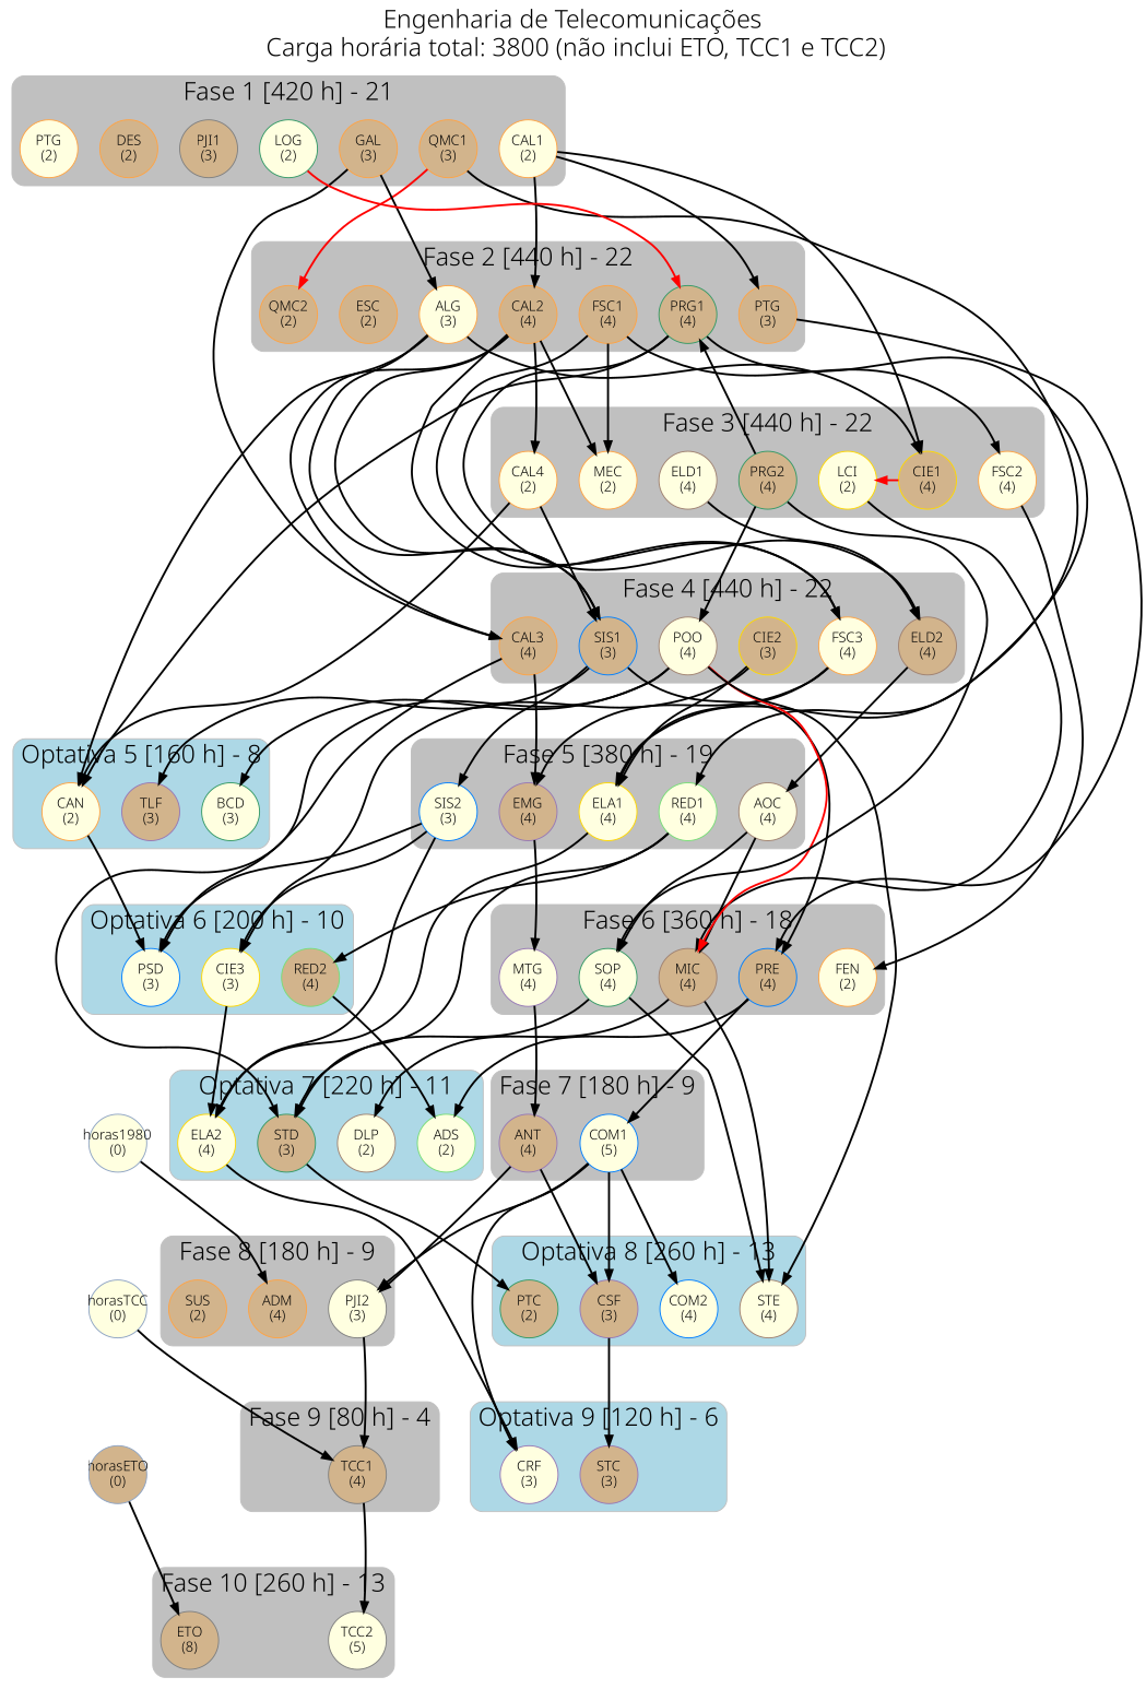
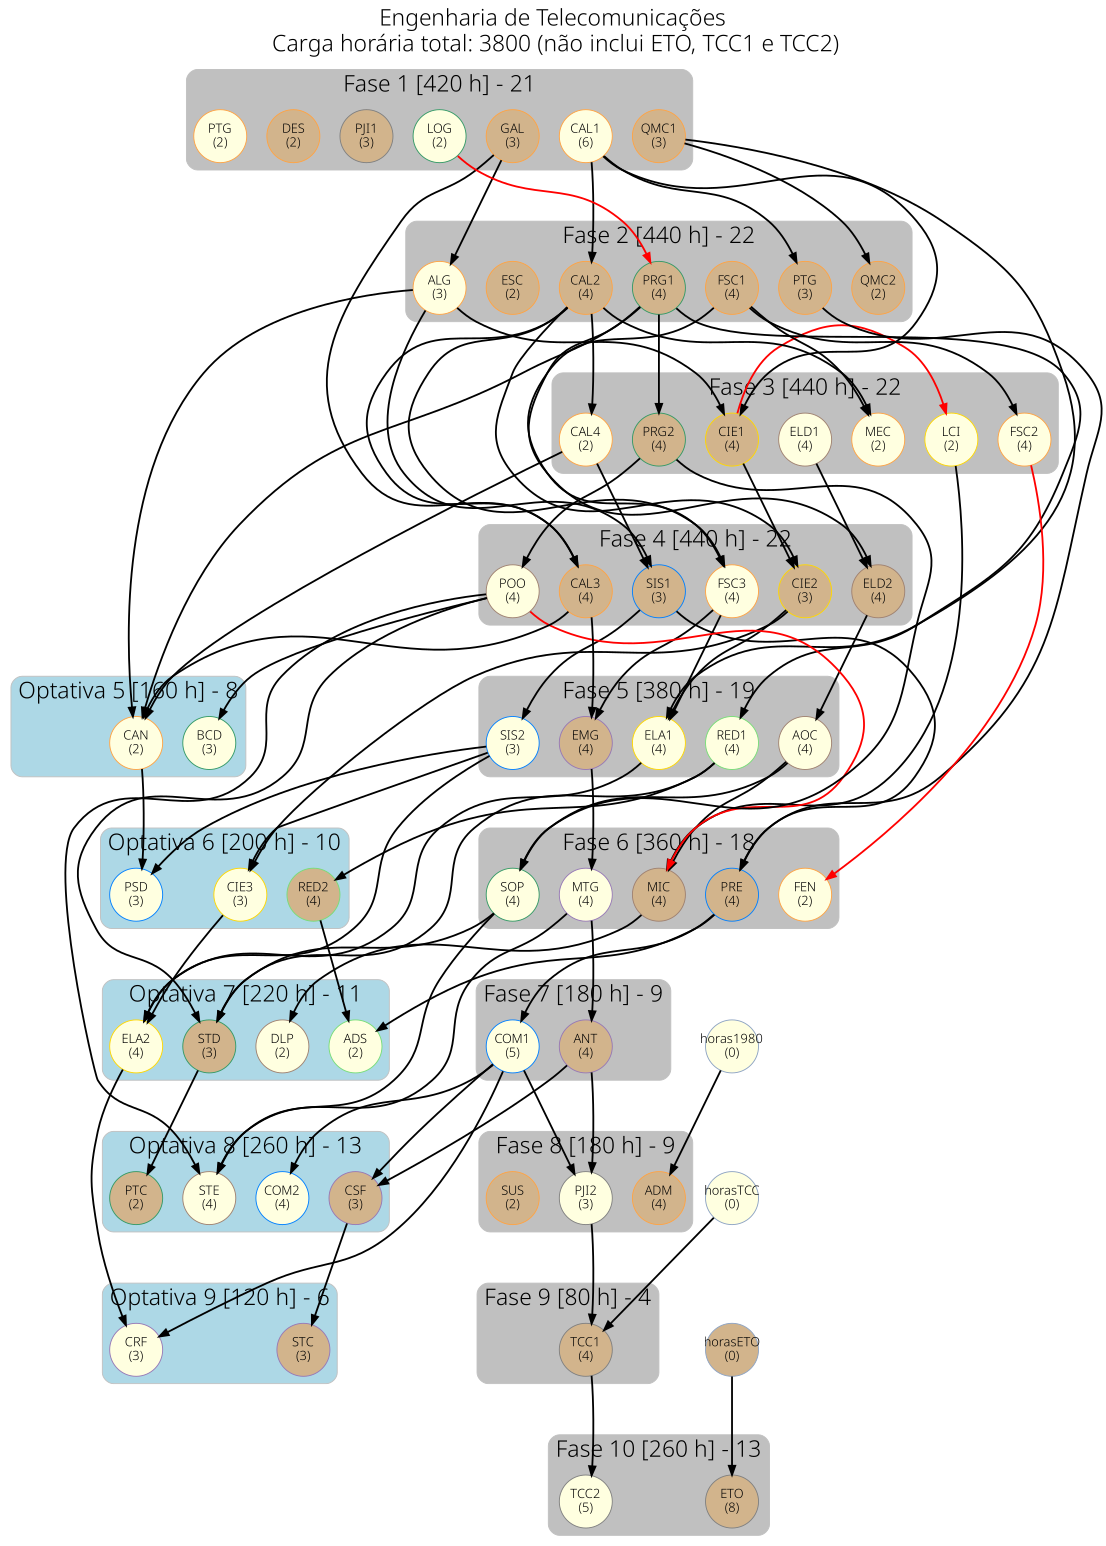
  digraph {
    fontcolor="#000000"
    fontname="helvetica Neue Ultra Light"
    fontsize=25
    label="Engenharia de Telecomunicações\n Carga horária total: 3800 (não inclui ETO, TCC1 e TCC2)"
    labelloc=t
    nodesep=0.3
    ranksep=1.5
    node [ch=80 color="#FFA343" fillcolor=lightyellow fixedsize=true fontname="helvetica Neue Ultra Light bold" labelloc=c shape=circle style=filled]
    edge [color="#000000" fontname="helvetica Neue Ultra Light" penwidth=2]
    n1 [ch=60 label="ALG\n(3)" width=.8]
-   n2 [ch=120 label="CAL1\n(2)" width=.8]
+   n2 [ch=120 label="CAL1\n(6)" width=.8]
    n3 [color="#FFD700" fillcolor=tan label="CIE1\n(4)" width=.8]
    n4 [fillcolor=tan label="CAL2\n(4)" width=.8]
    n5 [ch=60 color="#FFD700" fillcolor=tan label="CIE2\n(3)" width=.8]
    n6 [ch=60 color="#007FFF" label="SIS2\n(3)" width=.8]
    n7 [label="FSC3\n(4)" width=.8]
    n8 [ch=40 color="#FFD700" label="LCI\n(2)" width=.8]
    n9 [ch=60 fillcolor=tan label="QMC1\n(3)" width=.8]
    n10 [ch=60 color="#FFD700" label="CIE3\n(3)" width=.8]
    n11 [color="#FFD700" label="ELA1\n(4)" width=.8]
    n12 [color="#007FFF" fillcolor=tan label="PRE\n(4)" width=.8]
    n13 [ch=100 color="#007FFF" label="COM1\n(5)" width=.8]
    n14 [ch=60 fillcolor=tan label="PTG\n(3)" width=.8]
    n15 [ch=60 color="#007FFF" fillcolor=tan label="SIS1\n(3)" width=.8]
    n16 [ch=40 label="CAL4\n(2)" width=.8]
    n17 [color="#8da3c3" fillcolor=tan label="horasETO\n(0)" width=.8 ch=""]
    n18 [color="#9678B6" fillcolor=tan label="ANT\n(4)" width=.8]
    n19 [color="#8da3c3" label="horasTCC\n(0)" width=.8 ch=""]
    n20 [ch=60 color="#808080" label="PJI2\n(3)" width=.8]
    n21 [color="#808080" fillcolor=tan label="TCC1\n(4)" width=.8]
    n22 [color="#8da3c3" label="horas1980\n(0)" width=.8 ch=""]
    n23 [ch=60 fillcolor=tan label="GAL\n(3)" width=.8]
    n24 [color="#339966" fillcolor=tan label="PRG1\n(4)" width=.8]
    n25 [label="FSC2\n(4)" width=.8]
    n26 [fillcolor=tan label="FSC1\n(4)" width=.8]
    n27 [color="#9F8170" fillcolor=tan label="ELD2\n(4)" width=.8]
    n28 [color="#9F8170" fillcolor=tan label="MIC\n(4)" width=.8]
    n29 [color="#9F8170" label="ELD1\n(4)" width=.8]
    n30 [color="#9F8170" label="AOC\n(4)" width=.8]
    n31 [color="#9F8170" label="POO\n(4)" width=.8]
    n32 [color="#339966" label="SOP\n(4)" width=.8]
    n33 [color="#9678B6" label="MTG\n(4)" width=.8]
    n34 [color="#FFD700" label="ELA2\n(4)" width=.8]
    n35 [fillcolor=tan label="CAL3\n(4)" width=.8]
    n36 [color="#9678B6" fillcolor=tan label="EMG\n(4)" width=.8]
    n37 [ch=60 color="#9678B6" fillcolor=tan label="CSF\n(3)" width=.8]
    n38 [color="#77DD77" fillcolor=tan label="RED2\n(4)" width=.8]
    n39 [color="#77DD77" label="RED1\n(4)" width=.8]
    n40 [color="#339966" fillcolor=tan label="PRG2\n(4)" width=.8]
    n41 [ch=40 color="#339966" label="LOG\n(2)" width=.8]
    n42 [ch=40 color="#339966" fillcolor=tan label="PTC\n(2)" width=.8]
    n43 [ch=60 color="#9678B6" label="CRF\n(3)" width=.8]
    n44 [ch=60 color="#007FFF" label="PSD\n(3)" width=.8]
    n45 [ch=40 label="CAN\n(2)" width=.8]
    n46 [ch=60 color="#339966" fillcolor=tan label="STD\n(3)" width=.8]
    n47 [ch=100 color="#808080" label="TCC2\n(5)" width=.8]
    n48 [ch=60 color="#808080" fillcolor=tan label="PJI1\n(3)" width=.8]
    n49 [ch=40 fillcolor=tan label="DES\n(2)" width=.8]
    n50 [ch=40 label="PTG\n(2)" width=.8]
    n51 [ch=40 label="MEC\n(2)" width=.8]
    n52 [ch=40 fillcolor=tan label="ESC\n(2)" width=.8]
    n53 [ch=40 fillcolor=tan label="QMC2\n(2)" width=.8]
    n54 [ch=40 label="FEN\n(2)" width=.8]
    n55 [fillcolor=tan label="ADM\n(4)" width=.8]
    n56 [ch=40 fillcolor=tan label="SUS\n(2)" width=.8]
    n57 [ch=160 color="#808080" fillcolor=tan label="ETO\n(8)" width=.8]
-   n58 [ch=60 color="#9678B6" fillcolor=tan label="TLF\n(3)" width=.8]
    n59 [ch=60 color="#339966" label="BCD\n(3)" width=.8]
    n60 [ch=40 color="#9F8170" label="DLP\n(2)" width=.8]
    n61 [ch=40 color="#77DD77" label="ADS\n(2)" width=.8]
    n62 [color="#007FFF" label="COM2\n(4)" width=.8]
    n63 [color="#9F8170" label="STE\n(4)" width=.8]
    n64 [ch=60 color="#9678B6" fillcolor=tan label="STC\n(3)" width=.8]
    subgraph cluster_1 {
      bgcolor=grey
      color=grey
      label="Fase 4 [440 h] - 22"
      style=rounded
      n5
      n7
      n15
      n27
      n31
      n35
    }
    subgraph sub_2 {
      label="Engenharia de Telecomunicações [180 h] - 9"
      n1
      n2
    }
    subgraph sub_3 {
      label="Engenharia de Telecomunicações [160 h] - 8"
      n3
      n4
    }
    subgraph sub_4 {
      label="Engenharia de Telecomunicações [120 h] - 6"
      n5
      n6
    }
    subgraph sub_5 {
      label="Engenharia de Telecomunicações [240 h] - 12"
      n5
      n7
      n8
      n9
    }
    subgraph sub_6 {
      label="Engenharia de Telecomunicações [200 h] - 10"
      n6
      n10
      n11
    }
    subgraph sub_7 {
      label="Engenharia de Telecomunicações [60 h] - 3"
      n6
    }
    subgraph sub_8 {
      label="Engenharia de Telecomunicações [80 h] - 4"
      n3
    }
    subgraph sub_9 {
      label="Engenharia de Telecomunicações [80 h] - 4"
      n12
    }
    subgraph sub_10 {
      label="Engenharia de Telecomunicações [100 h] - 5"
      n13
    }
    subgraph sub_11 {
      label="Engenharia de Telecomunicações [120 h] - 6"
      n14
      n15
    }
    subgraph sub_12 {
      label="Engenharia de Telecomunicações [100 h] - 5"
      n1
      n16
    }
    subgraph sub_13 {
      label="Engenharia de Telecomunicações [60 h] - 3"
      n15
    }
    subgraph sub_14 {
      label="Engenharia de Telecomunicações [0 h] - 0"
      n17
    }
    subgraph sub_15 {
      label="Engenharia de Telecomunicações [0 h] - 0"
    }
    subgraph sub_16 {
      label="Engenharia de Telecomunicações [120 h] - 6"
      n2
    }
    subgraph sub_17 {
      label="Engenharia de Telecomunicações [180 h] - 9"
      n13
      n18
    }
    subgraph sub_18 {
      label="Engenharia de Telecomunicações [0 h] - 0"
      n19
    }
    subgraph sub_19 {
      label="Engenharia de Telecomunicações [60 h] - 3"
      n20
    }
    subgraph sub_20 {
      label="Engenharia de Telecomunicações [80 h] - 4"
      n21
    }
    subgraph sub_21 {
      label="Engenharia de Telecomunicações [0 h] - 0"
      n22
    }
    subgraph sub_22 {
      label="Engenharia de Telecomunicações [60 h] - 3"
      n23
    }
    subgraph sub_23 {
      label="Engenharia de Telecomunicações [0 h] - 0"
    }
    subgraph sub_24 {
      label="Engenharia de Telecomunicações [120 h] - 6"
      n2
    }
    subgraph sub_25 {
      label="Engenharia de Telecomunicações [140 h] - 7"
      n4
      n23
    }
    subgraph sub_26 {
      label="Engenharia de Telecomunicações [80 h] - 4"
      n4
    }
    subgraph sub_27 {
      label="Engenharia de Telecomunicações [140 h] - 7"
      n1
      n24
    }
    subgraph sub_28 {
      label="Engenharia de Telecomunicações [40 h] - 2"
      n16
    }
    subgraph sub_29 {
      label="Engenharia de Telecomunicações [0 h] - 0"
    }
    subgraph cluster_30 {
      bgcolor=lightblue
      color=grey
      label="Optativa 9 [120 h] - 6"
      style=rounded
      n43
      n64
    }
    subgraph sub_31 {
      label="Engenharia de Telecomunicações [0 h] - 0"
    }
    subgraph sub_32 {
      label="Engenharia de Telecomunicações [80 h] - 4"
      n25
    }
    subgraph sub_33 {
      label="Engenharia de Telecomunicações [0 h] - 0"
    }
    subgraph cluster_34 {
      bgcolor=lightblue
      color=grey
      label="Optativa 8 [260 h] - 13"
      style=rounded
      n37
      n42
      n62
      n63
    }
    subgraph sub_35 {
      label="Engenharia de Telecomunicações [80 h] - 4"
      n26
    }
    subgraph sub_36 {
      label="Engenharia de Telecomunicações [160 h] - 8"
      n4
      n26
    }
    subgraph sub_37 {
      label="Engenharia de Telecomunicações [0 h] - 0"
    }
    subgraph sub_38 {
      label="Engenharia de Telecomunicações [160 h] - 8"
      n4
      n26
    }
    subgraph sub_39 {
      label="Engenharia de Telecomunicações [0 h] - 0"
    }
    subgraph sub_40 {
      label="Engenharia de Telecomunicações [0 h] - 0"
    }
    subgraph cluster_41 {
      bgcolor=lightblue
      color=grey
      label="Optativa 5 [160 h] - 8"
      style=rounded
      n45
-     n58
      n59
    }
    subgraph sub_42 {
      label="Engenharia de Telecomunicações [60 h] - 3"
      n9
    }
    subgraph sub_43 {
      label="Engenharia de Telecomunicações [0 h] - 0"
    }
    subgraph sub_44 {
      label="Engenharia de Telecomunicações [80 h] - 4"
      n27
    }
    subgraph sub_45 {
      label="Engenharia de Telecomunicações [80 h] - 4"
      n28
    }
    subgraph sub_46 {
      label="Engenharia de Telecomunicações [0 h] - 0"
    }
    subgraph cluster_47 {
      bgcolor=lightblue
      color=grey
      label="Optativa 7 [220 h] - 11"
      style=rounded
      n34
      n46
      n60
      n61
    }
    subgraph sub_48 {
      label="Engenharia de Telecomunicações [160 h] - 8"
      n24
      n29
    }
    subgraph sub_49 {
      label="Engenharia de Telecomunicações [120 h] - 6"
      n8
      n30
    }
    subgraph sub_50 {
      label="Engenharia de Telecomunicações [80 h] - 4"
      n31
    }
    subgraph sub_51 {
      label="Engenharia de Telecomunicações [240 h] - 12"
      n28
      n31
      n32
    }
    subgraph sub_52 {
      label="Engenharia de Telecomunicações [80 h] - 4"
      n33
    }
    subgraph sub_53 {
      label="Engenharia de Telecomunicações [180 h] - 9"
      n13
      n34
    }
    subgraph cluster_54 {
      bgcolor=grey
      color=grey
      label="Fase 9 [80 h] - 4"
      style=rounded
      n21
    }
    subgraph sub_55 {
      label="Engenharia de Telecomunicações [180 h] - 9"
      n13
      n18
    }
    subgraph cluster_56 {
      bgcolor=grey
      color=grey
      label="Fase 10 [260 h] - 13"
      style=rounded
      n47
      n57
    }
    subgraph sub_57 {
      label="Engenharia de Telecomunicações [160 h] - 8"
      n7
      n35
    }
    subgraph sub_58 {
      label="Engenharia de Telecomunicações [80 h] - 4"
      n36
    }
    subgraph sub_59 {
      label="Engenharia de Telecomunicações [60 h] - 3"
      n37
    }
    subgraph sub_60 {
      label="Engenharia de Telecomunicações [60 h] - 3"
      n15
    }
    subgraph cluster_61 {
      bgcolor=grey
      color=grey
      label="Fase 6 [360 h] - 18"
      style=rounded
      n12
      n28
      n32
      n33
      n54
    }
    subgraph sub_62 {
      label="Engenharia de Telecomunicações [160 h] - 8"
      n12
      n38
    }
    subgraph sub_63 {
      label="Engenharia de Telecomunicações [80 h] - 4"
      n24
    }
    subgraph sub_64 {
      label="Engenharia de Telecomunicações [80 h] - 4"
      n39
    }
    subgraph cluster_65 {
      bgcolor=lightblue
      color=grey
      label="Optativa 6 [200 h] - 10"
      style=rounded
      n10
      n38
      n44
    }
    subgraph sub_66 {
      label="Engenharia de Telecomunicações [80 h] - 4"
      n31
    }
    subgraph sub_67 {
      label="Engenharia de Telecomunicações [0 h] - 0"
    }
    subgraph cluster_68 {
      bgcolor=grey
      color=grey
      label="Fase 7 [180 h] - 9"
      style=rounded
      n13
      n18
    }
    subgraph sub_69 {
      label="Engenharia de Telecomunicações [80 h] - 4"
      n40
    }
    subgraph cluster_70 {
      bgcolor=grey
      color=grey
      label="Fase 8 [180 h] - 9"
      style=rounded
      n20
      n55
      n56
    }
    subgraph sub_71 {
      label="Engenharia de Telecomunicações [40 h] - 2"
      n41
    }
    subgraph cluster_72 {
      bgcolor=grey
      color=grey
      label="Fase 5 [380 h] - 19"
      style=rounded
      n6
      n11
      n30
      n36
      n39
    }
    subgraph sub_73 {
      label="Engenharia de Telecomunicações [80 h] - 4"
      n24
    }
    subgraph sub_74 {
      label="Engenharia de Telecomunicações [280 h] - 14"
      n34
      n42
      n43
      n44
      n45
    }
    subgraph sub_75 {
      label="Engenharia de Telecomunicações [60 h] - 3"
      n46
    }
    subgraph cluster_76 {
      bgcolor=grey
      color=grey
      label="Fase 2 [440 h] - 22"
      style=rounded
      n1
      n4
      n14
      n24
      n26
      n52
      n53
    }
    subgraph sub_77 {
      label="Engenharia de Telecomunicações [160 h] - 8"
      n30
      n40
    }
    subgraph sub_78 {
      label="Engenharia de Telecomunicações [240 h] - 12"
      n31
      n32
      n39
    }
    subgraph sub_79 {
      label="Engenharia de Telecomunicações [800 h] - 40"
      n2
      n4
      n16
      n18
      n20
      n21
      n33
      n35
      n36
      n47
    }
    subgraph sub_80 {
      label="Engenharia de Telecomunicações [0 h] - 0"
      n17
      n19
      n22
    }
    subgraph cluster_81 {
      bgcolor=grey
      color=grey
      label="Fase 1 [420 h] - 21"
      style=rounded
      n2
      n9
      n23
      n41
      n48
      n49
      n50
    }
    subgraph cluster_82 {
      bgcolor=grey
      color=grey
      label="Fase 3 [440 h] - 22"
      style=rounded
      n3
      n8
      n16
      n25
      n29
      n40
      n51
    }
    n1 -> n3
    n1 -> n15
    n1 -> n45
    n2 -> n3
    n2 -> n4 [style=invis weight=300]
    n2 -> n4
    n2 -> n14
+   n3 -> n5
    n3 -> n8 [color="#FF0000" constraint=false]
-   n4 -> n15
+   n4 -> n5
    n4 -> n7
    n4 -> n16 [style=invis weight=300]
    n4 -> n16
    n4 -> n35
    n4 -> n51
    n5 -> n10
    n5 -> n11
    n6 -> n10
    n6 -> n34
    n6 -> n44
    n7 -> n11
    n7 -> n36
    n8 -> n28
    n9 -> n11
-   n9 -> n53 [color="#FF0000"]
+   n9 -> n53
    n10 -> n34
    n11 -> n34
    n12 -> n13
    n12 -> n61
    n13 -> n20
    n13 -> n37
    n13 -> n43
    n13 -> n62
    n14 -> n12
    n15 -> n6
    n15 -> n12
-   n15 -> n58
    n16 -> n15
    n16 -> n35 [style=invis weight=300]
    n16 -> n45
    n17 -> n57
    n18 -> n20 [style=invis weight=300]
    n18 -> n20
    n18 -> n37
    n19 -> n17 [style=invis weight=300]
    n19 -> n21
    n20 -> n21 [style=invis weight=300]
    n20 -> n21
    n21 -> n47 [style=invis weight=300]
    n21 -> n47
    n22 -> n19 [style=invis weight=300]
    n22 -> n55
    n23 -> n1
    n23 -> n35
    n24 -> n27
    n24 -> n39
-   n40 -> n24
+   n24 -> n40
    n24 -> n45
-   n25 -> n54
+   n25 -> n54 [color="#FF0000"]
    n26 -> n7
    n26 -> n25
    n26 -> n51
    n27 -> n30
    n28 -> n60
-   n28 -> n63
+   n33 -> n63
    n29 -> n27
    n30 -> n28
    n30 -> n32
    n31 -> n28 [color="#FF0000" constraint=false]
    n31 -> n46
    n31 -> n59
    n31 -> n63
    n32 -> n46
    n32 -> n63
    n33 -> n18 [style=invis weight=300]
    n33 -> n18
    n34 -> n42 [style=invis weight=300]
    n34 -> n43
    n35 -> n36 [style=invis weight=300]
    n35 -> n36
-   n35 -> n44
+   n35 -> n45
    n36 -> n33 [style=invis weight=300]
    n36 -> n33
    n37 -> n64
    n38 -> n61
    n39 -> n38
    n39 -> n46
    n40 -> n31
    n40 -> n32
    n41 -> n24 [color="#FF0000" constraint=false]
    n42 -> n43 [style=invis weight=300]
    n44 -> n34 [style=invis weight=300]
    n45 -> n44 [style=invis weight=300]
    n45 -> n44
    n46 -> n42
  }
